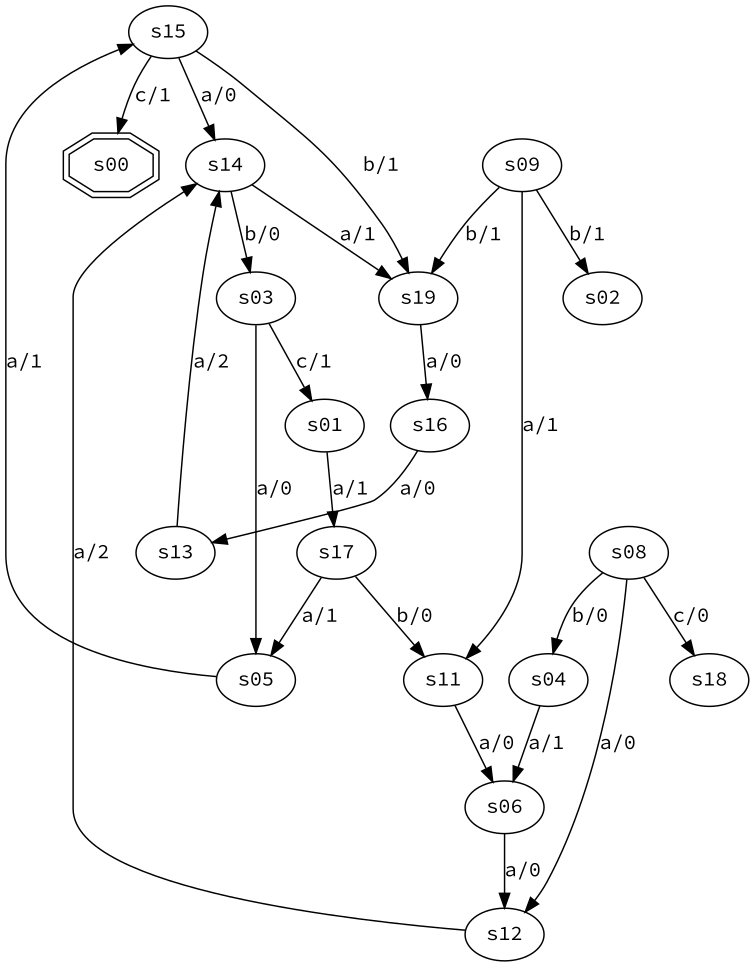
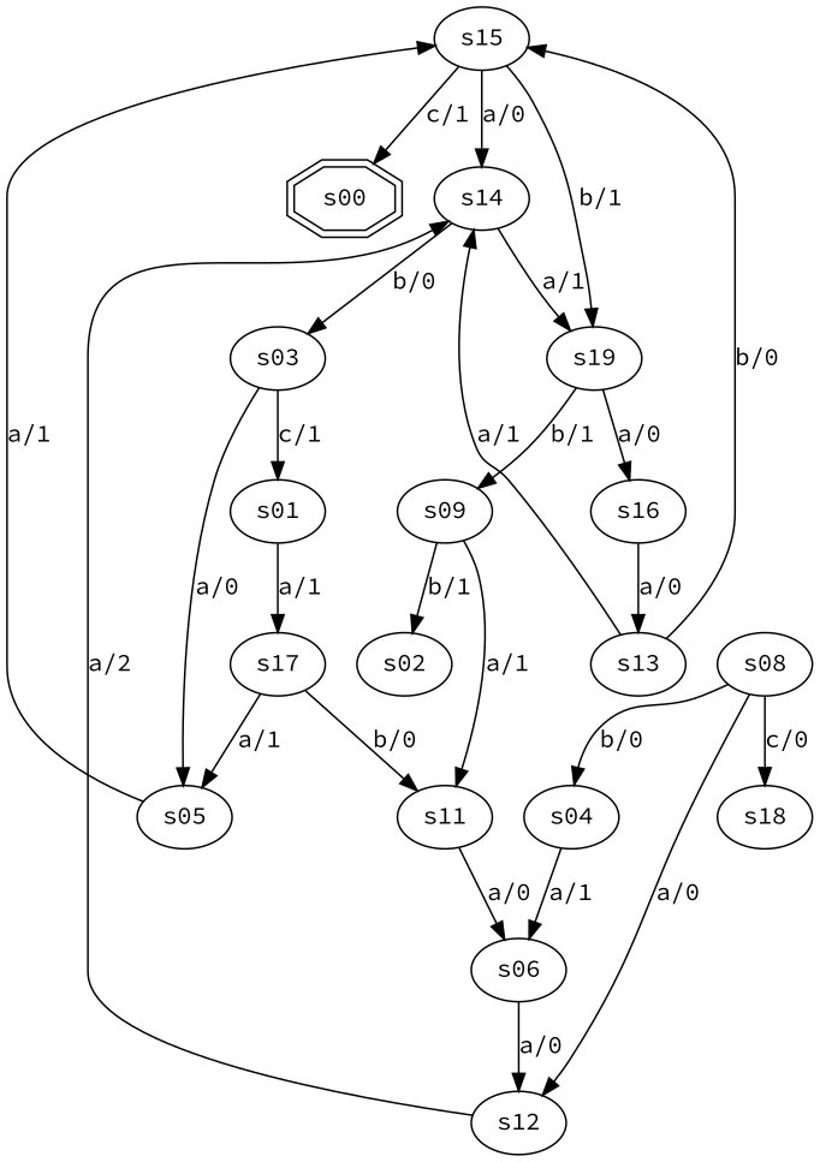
  digraph {
    fontname="Source Code Pro"
    node [fontname="Source Code Pro"]
    edge [fontname="Source Code Pro"]
    s00 [shape=doubleoctagon]
    s01
    s17
    s05
    s11
    s15
    s06
    s03
    s14
    s19
    s08
    s04
    s12
    s18
    s09
    s16
    s02
    s13
    s01 -> s17 [label="a/1"]
    s17 -> s05 [label="a/1"]
    s17 -> s11 [label="b/0"]
    s05 -> s15 [label="a/1"]
    s11 -> s06 [label="a/0"]
    s15 -> s00 [label="c/1"]
    s15 -> s14 [label="a/0"]
    s15 -> s19 [label="b/1"]
    s06 -> s12 [label="a/0"]
    s03 -> s01 [label="c/1"]
    s03 -> s05 [label="a/0"]
    s14 -> s03 [label="b/0"]
    s14 -> s19 [label="a/1"]
-   s09 -> s19 [label="b/1"]
+   s19 -> s09 [label="b/1"]
    s19 -> s16 [label="a/0"]
    s08 -> s04 [label="b/0"]
    s08 -> s12 [label="a/0"]
    s08 -> s18 [label="c/0"]
    s04 -> s06 [label="a/1"]
    s12 -> s14 [label="a/2"]
    s09 -> s11 [label="a/1"]
    s09 -> s02 [label="b/1"]
    s16 -> s13 [label="a/0"]
-   s13 -> s14 [label="a/2"]
+   s13 -> s15 [label="b/0"]
+   s13 -> s14 [label="a/1"]
  }
